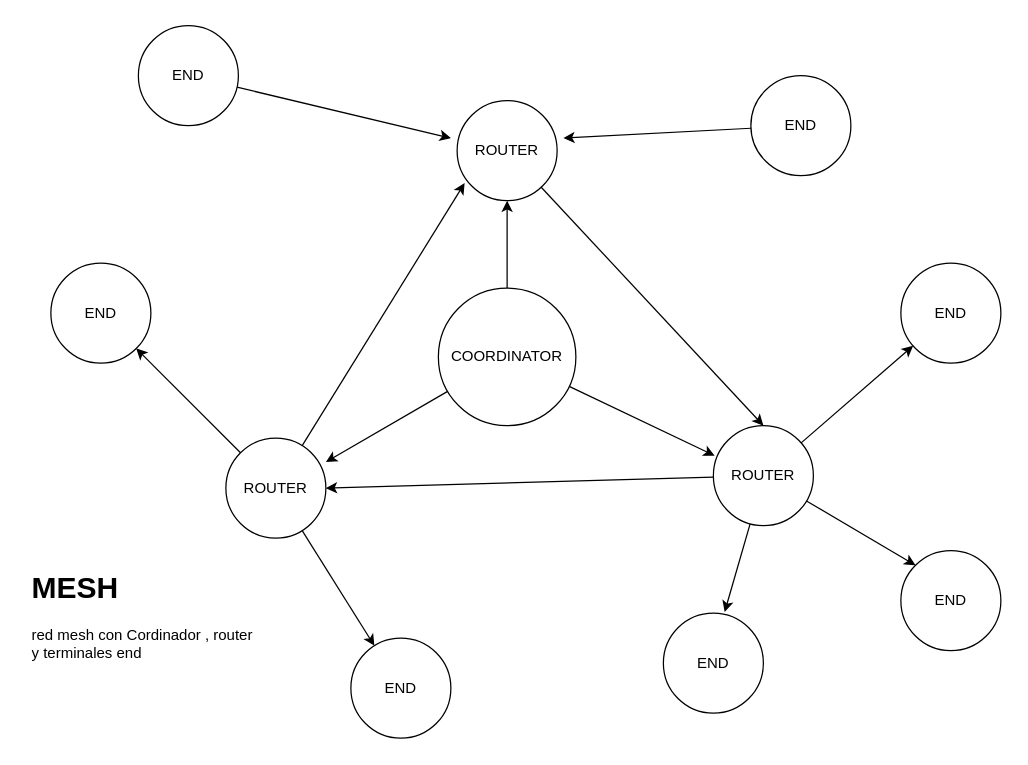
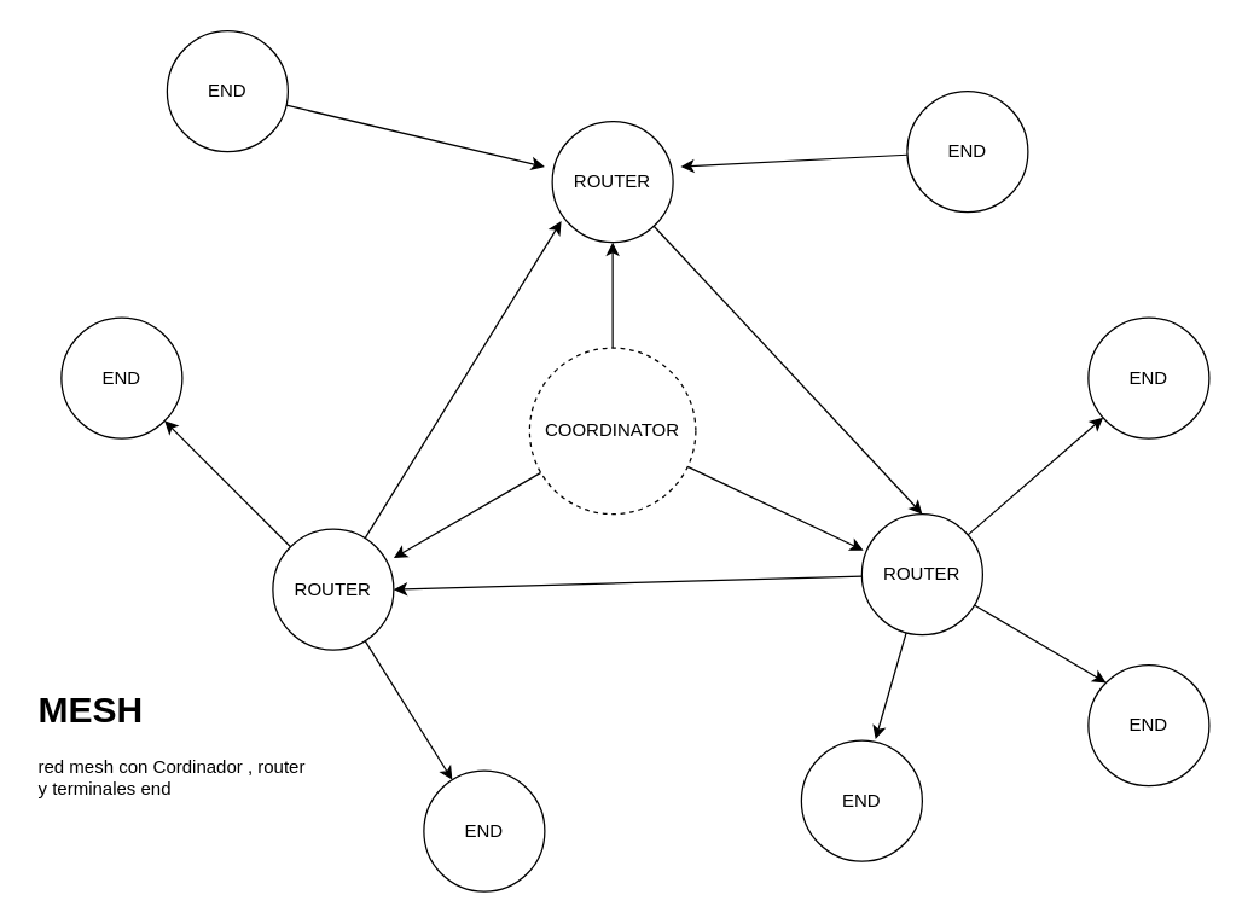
  <mxCell id="0" />
  <mxCell id="1" parent="0" />
  <mxCell id="2" style="edgeStyle=none;html=1;entryX=1;entryY=1;entryDx=0;entryDy=0;" edge="1" parent="1" source="5" target="23"><mxGeometry relative="1" as="geometry" /></mxCell>
  <mxCell id="3" style="edgeStyle=none;html=1;" edge="1" parent="1" source="5" target="22"><mxGeometry relative="1" as="geometry" /></mxCell>
  <mxCell id="4" style="edgeStyle=none;html=1;entryX=0.075;entryY=0.825;entryDx=0;entryDy=0;entryPerimeter=0;" edge="1" parent="1" source="5" target="16"><mxGeometry relative="1" as="geometry" /></mxCell>
  <mxCell id="5" value="ROUTER" style="ellipse;whiteSpace=wrap;html=1;aspect=fixed;" vertex="1" parent="1"><mxGeometry x="180" y="350" width="80" height="80" as="geometry" /></mxCell>
  <mxCell id="6" style="edgeStyle=none;html=1;entryX=1;entryY=0.238;entryDx=0;entryDy=0;entryPerimeter=0;" edge="1" parent="1" source="9" target="5"><mxGeometry relative="1" as="geometry" /></mxCell>
  <mxCell id="7" style="edgeStyle=none;html=1;entryX=0.5;entryY=1;entryDx=0;entryDy=0;" edge="1" parent="1" source="9" target="16"><mxGeometry relative="1" as="geometry" /></mxCell>
  <mxCell id="8" style="edgeStyle=none;html=1;entryX=0.013;entryY=0.3;entryDx=0;entryDy=0;entryPerimeter=0;" edge="1" parent="1" source="9" target="14"><mxGeometry relative="1" as="geometry" /></mxCell>
- <mxCell id="9" value="COORDINATOR" style="ellipse;whiteSpace=wrap;html=1;aspect=fixed;" vertex="1" parent="1"><mxGeometry x="350" y="230" width="110" height="110" as="geometry" /></mxCell>
+ <mxCell id="9" value="COORDINATOR" style="ellipse;whiteSpace=wrap;html=1;aspect=fixed;dashed=1;" vertex="1" parent="1"><mxGeometry x="350" y="230" width="110" height="110" as="geometry" /></mxCell>
  <mxCell id="10" style="edgeStyle=none;html=1;entryX=0.613;entryY=-0.012;entryDx=0;entryDy=0;entryPerimeter=0;" edge="1" parent="1" source="14" target="21"><mxGeometry relative="1" as="geometry" /></mxCell>
  <mxCell id="11" style="edgeStyle=none;html=1;entryX=1;entryY=0.5;entryDx=0;entryDy=0;" edge="1" parent="1" source="14" target="5"><mxGeometry relative="1" as="geometry" /></mxCell>
  <mxCell id="12" style="edgeStyle=none;html=1;" edge="1" parent="1" source="14" target="19"><mxGeometry relative="1" as="geometry" /></mxCell>
  <mxCell id="13" style="edgeStyle=none;html=1;entryX=0;entryY=0;entryDx=0;entryDy=0;" edge="1" parent="1" source="14" target="20"><mxGeometry relative="1" as="geometry" /></mxCell>
  <mxCell id="14" value="ROUTER" style="ellipse;whiteSpace=wrap;html=1;aspect=fixed;" vertex="1" parent="1"><mxGeometry x="570" y="340" width="80" height="80" as="geometry" /></mxCell>
  <mxCell id="15" style="edgeStyle=none;html=1;entryX=0.5;entryY=0;entryDx=0;entryDy=0;" edge="1" parent="1" source="16" target="14"><mxGeometry relative="1" as="geometry" /></mxCell>
  <mxCell id="16" value="ROUTER" style="ellipse;whiteSpace=wrap;html=1;aspect=fixed;" vertex="1" parent="1"><mxGeometry x="365" y="80" width="80" height="80" as="geometry" /></mxCell>
  <mxCell id="17" style="edgeStyle=none;html=1;" edge="1" parent="1" source="18"><mxGeometry relative="1" as="geometry"><mxPoint x="450" y="110" as="targetPoint" /></mxGeometry></mxCell>
  <mxCell id="18" value="END" style="ellipse;whiteSpace=wrap;html=1;aspect=fixed;" vertex="1" parent="1"><mxGeometry x="600" y="60" width="80" height="80" as="geometry" /></mxCell>
  <mxCell id="19" value="END" style="ellipse;whiteSpace=wrap;html=1;aspect=fixed;" vertex="1" parent="1"><mxGeometry x="720" y="210" width="80" height="80" as="geometry" /></mxCell>
  <mxCell id="20" value="END" style="ellipse;whiteSpace=wrap;html=1;aspect=fixed;" vertex="1" parent="1"><mxGeometry x="720" y="440" width="80" height="80" as="geometry" /></mxCell>
  <mxCell id="21" value="END" style="ellipse;whiteSpace=wrap;html=1;aspect=fixed;" vertex="1" parent="1"><mxGeometry x="530" y="490" width="80" height="80" as="geometry" /></mxCell>
  <mxCell id="22" value="END" style="ellipse;whiteSpace=wrap;html=1;aspect=fixed;" vertex="1" parent="1"><mxGeometry x="280" y="510" width="80" height="80" as="geometry" /></mxCell>
  <mxCell id="23" value="END" style="ellipse;whiteSpace=wrap;html=1;aspect=fixed;" vertex="1" parent="1"><mxGeometry x="40" y="210" width="80" height="80" as="geometry" /></mxCell>
  <mxCell id="24" style="edgeStyle=none;html=1;" edge="1" parent="1" source="25"><mxGeometry relative="1" as="geometry"><mxPoint x="360" y="110" as="targetPoint" /></mxGeometry></mxCell>
  <mxCell id="25" value="END" style="ellipse;whiteSpace=wrap;html=1;aspect=fixed;" vertex="1" parent="1"><mxGeometry x="110" y="20" width="80" height="80" as="geometry" /></mxCell>
  <mxCell id="26" value="&lt;h1&gt;MESH&lt;/h1&gt;&lt;p&gt;red mesh con Cordinador , router y terminales end&lt;/p&gt;" style="text;html=1;strokeColor=none;fillColor=none;spacing=5;spacingTop=-20;whiteSpace=wrap;overflow=hidden;rounded=0;" vertex="1" parent="1"><mxGeometry x="20" y="450" width="190" height="120" as="geometry" /></mxCell>
